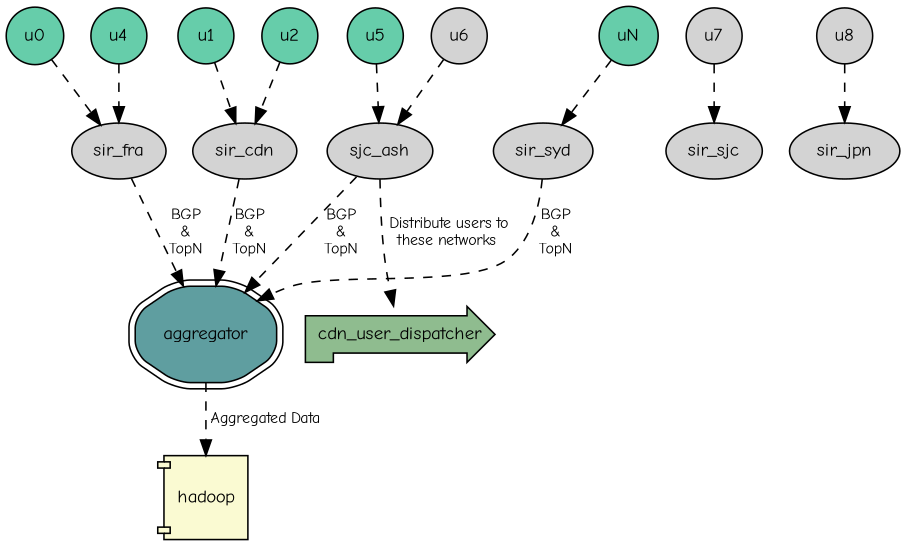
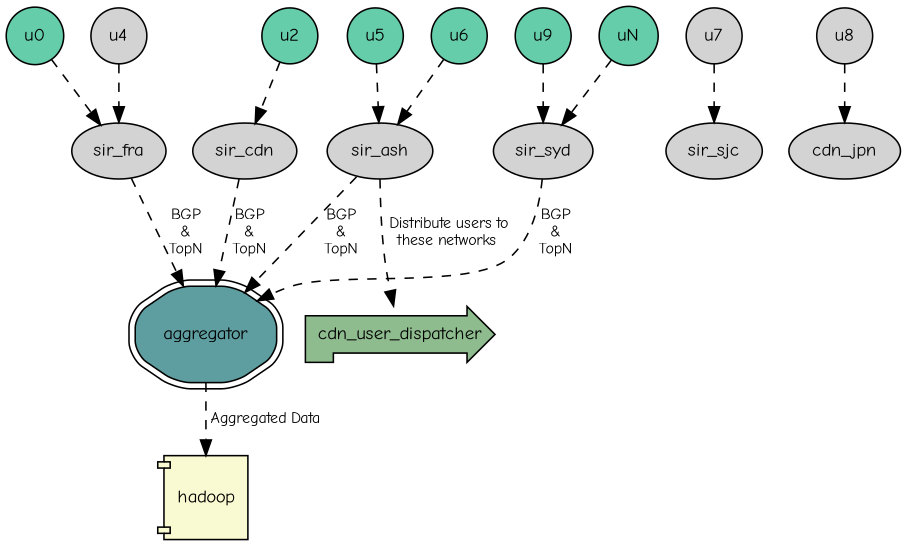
  digraph {
    bgcolor="#ffffff5f"
    fontname="Comic Neue"
    node [fillcolor="#66CDAA" fontname="Comic Neue" fontsize=12 shape=circle style="rounded,filled"]
    edge [fontname="Comic Neue" fontsize=10 style=dashed]
    aggregator [fillcolor="#5F9EA0" height=0.75 shape=doubleoctagon width=0.75]
    hadoop [fillcolor="#FAFAD2" height=0.75 shape=component width=0.75]
    cdn_user_dispatcher [fillcolor="#8FBC8F" shape=rpromoter]
    n4 [label=sir_cdn shape=ellipse fillcolor=""]
-   u1
    u2
    n7 [label=u0]
    sir_fra [shape=ellipse fillcolor=""]
-   u4
-   sir_ash [shape=ellipse label=sjc_ash fillcolor=""]
+   u4 [fillcolor=lightgrey]
+   sir_ash [shape=ellipse fillcolor=""]
    u5
-   u6 [fillcolor=lightgrey]
+   u6
    u7 [fillcolor=lightgrey]
    sir_sjc [shape=ellipse fillcolor=""]
    u8 [fillcolor=lightgrey]
-   sir_jpn [shape=ellipse fillcolor=""]
+   sir_jpn [shape=ellipse label=cdn_jpn fillcolor=""]
    sir_syd [shape=ellipse fillcolor=""]
+   u9
    uN
    aggregator -> hadoop [label=" Aggregated Data"]
    n4 -> aggregator [label="BGP\n&\nTopN"]
-   u1 -> n4
    u2 -> n4
    n7 -> sir_fra
    sir_fra -> aggregator [label="BGP\n&\nTopN"]
    u4 -> sir_fra
    sir_ash -> aggregator [label="BGP\n&\nTopN"]
    sir_ash -> cdn_user_dispatcher [label=" Distribute users to\nthese networks"]
    u5 -> sir_ash
    u6 -> sir_ash
    u7 -> sir_sjc
    u8 -> sir_jpn
    sir_syd -> aggregator [label="BGP\n&\nTopN"]
+   u9 -> sir_syd
    uN -> sir_syd
  }
